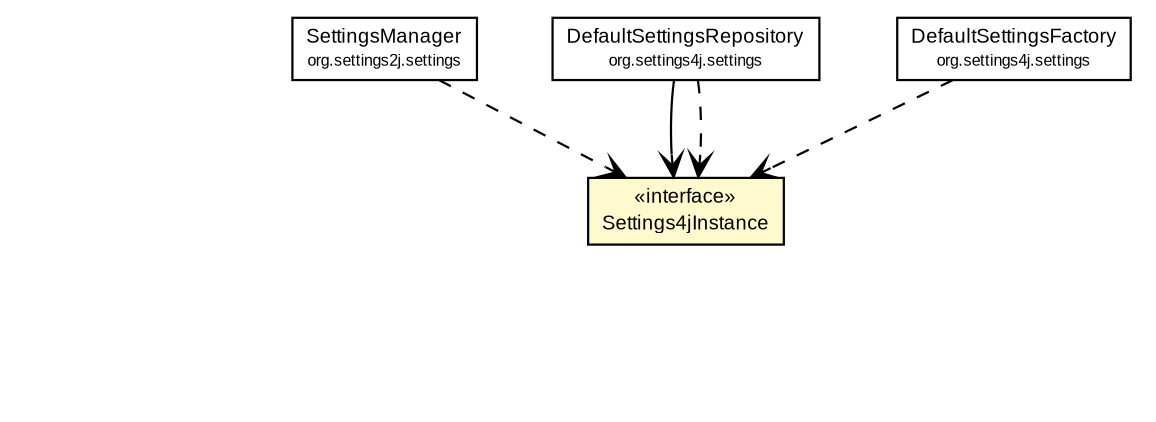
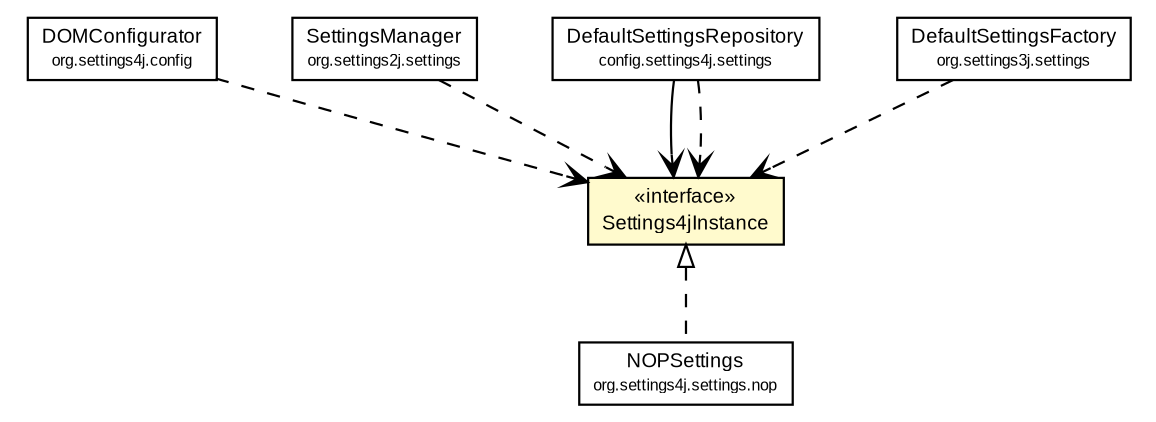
  digraph {
    node [fontcolor=black fontname=arial fontsize=9.0 shape=plaintext]
    edge [arrowhead=open color=black fontcolor=black fontname=arial fontsize=10.0 headport=p labelfontname=arial labelfontsize=10 style=dashed tailport=p]
+   n1 [label=<<table border="0" cellborder="1" cellspacing="0" cellpadding="2" port="p" href="./config/DOMConfigurator.html"> 		<tr><td><table border="0" cellspacing="0" cellpadding="1"> 			<tr><td> DOMConfigurator </td></tr> 			<tr><td><font point-size="7.0"> org.settings4j.config </font></td></tr> 		</table></td></tr> 		</table>>]
    n2 [label=<<table border="0" cellborder="1" cellspacing="0" cellpadding="2" port="p" bgcolor="lemonChiffon" href="./Settings4jInstance.html"> 		<tr><td><table border="0" cellspacing="0" cellpadding="1"> 			<tr><td> &laquo;interface&raquo; </td></tr> 			<tr><td> Settings4jInstance </td></tr> 		</table></td></tr> 		</table>>]
+   n3 [label=<<table border="0" cellborder="1" cellspacing="0" cellpadding="2" port="p" href="./settings/nop/NOPSettings.html"> 		<tr><td><table border="0" cellspacing="0" cellpadding="1"> 			<tr><td> NOPSettings </td></tr> 			<tr><td><font point-size="7.0"> org.settings4j.settings.nop </font></td></tr> 		</table></td></tr> 		</table>>]
    n4 [label=<<table border="0" cellborder="1" cellspacing="0" cellpadding="2" port="p" href="./settings/SettingsManager.html"> 		<tr><td><table border="0" cellspacing="0" cellpadding="1"> 			<tr><td> SettingsManager </td></tr> 			<tr><td><font point-size="7.0"> org.settings2j.settings </font></td></tr> 		</table></td></tr> 		</table>>]
-   n5 [label=<<table border="0" cellborder="1" cellspacing="0" cellpadding="2" port="p" href="./settings/DefaultSettingsRepository.html"> 		<tr><td><table border="0" cellspacing="0" cellpadding="1"> 			<tr><td> DefaultSettingsRepository </td></tr> 			<tr><td><font point-size="7.0"> org.settings4j.settings </font></td></tr> 		</table></td></tr> 		</table>>]
-   n6 [label=<<table border="0" cellborder="1" cellspacing="0" cellpadding="2" port="p" href="./settings/DefaultSettingsFactory.html"> 		<tr><td><table border="0" cellspacing="0" cellpadding="1"> 			<tr><td> DefaultSettingsFactory </td></tr> 			<tr><td><font point-size="7.0"> org.settings4j.settings </font></td></tr> 		</table></td></tr> 		</table>>]
+   n5 [label=<<table border="0" cellborder="1" cellspacing="0" cellpadding="2" port="p" href="./settings/DefaultSettingsRepository.html"> 		<tr><td><table border="0" cellspacing="0" cellpadding="1"> 			<tr><td> DefaultSettingsRepository </td></tr> 			<tr><td><font point-size="7.0"> config.settings4j.settings </font></td></tr> 		</table></td></tr> 		</table>>]
+   n6 [label=<<table border="0" cellborder="1" cellspacing="0" cellpadding="2" port="p" href="./settings/DefaultSettingsFactory.html"> 		<tr><td><table border="0" cellspacing="0" cellpadding="1"> 			<tr><td> DefaultSettingsFactory </td></tr> 			<tr><td><font point-size="7.0"> org.settings3j.settings </font></td></tr> 		</table></td></tr> 		</table>>]
+   n1 -> n2
+   n2 -> n3 [arrowtail=empty dir=back fontsize=10 arrowhead="" color="" fontcolor=""]
    n4 -> n2
    n5 -> n2 [style=""]
    n5 -> n2
    n6 -> n2
  }
